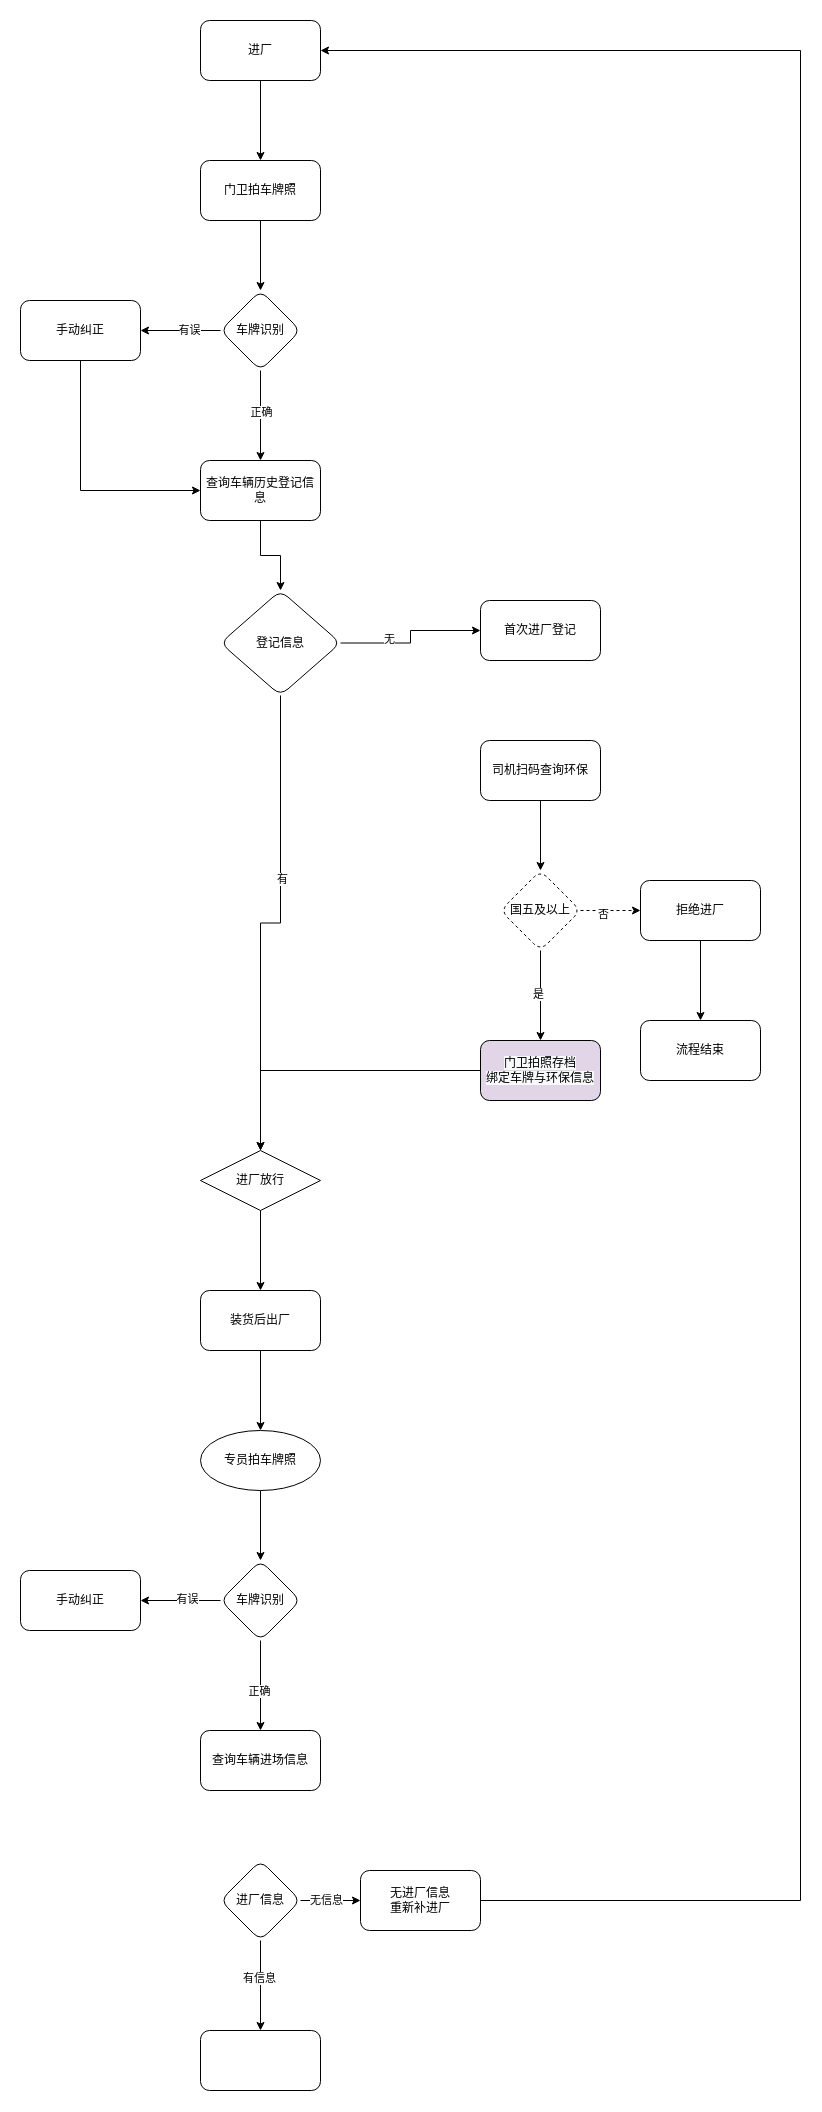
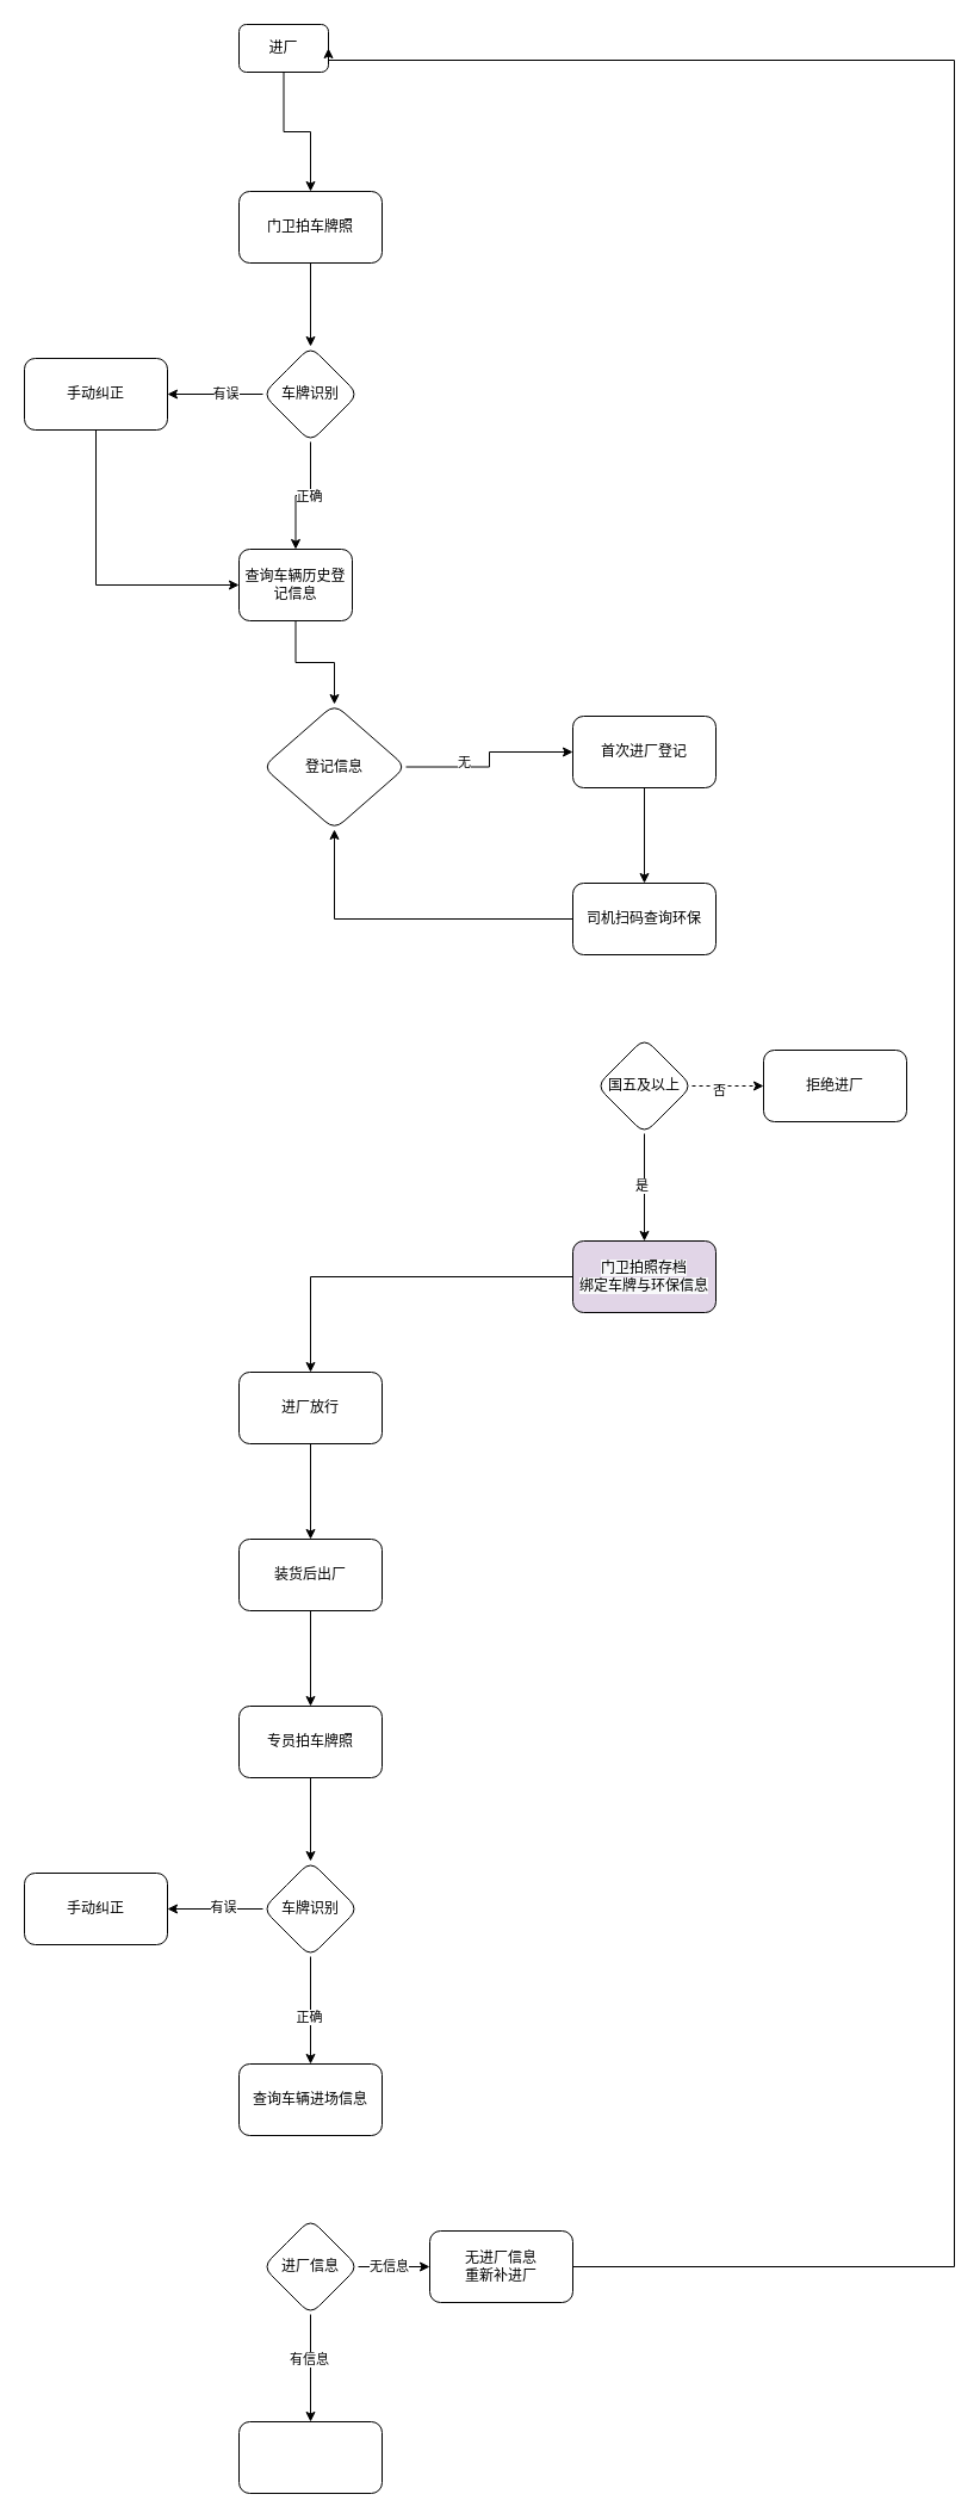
  <mxCell id="0" />
  <mxCell id="1" parent="0" />
  <mxCell id="2" value="" style="edgeStyle=orthogonalEdgeStyle;rounded=0;orthogonalLoop=1;jettySize=auto;html=1;" edge="1" parent="1" source="3" target="5"><mxGeometry relative="1" as="geometry" /></mxCell>
- <mxCell id="3" value="进厂" style="rounded=1;whiteSpace=wrap;html=1;" vertex="1" parent="1"><mxGeometry x="200" y="20" width="120" height="60" as="geometry" /></mxCell>
+ <mxCell id="3" value="进厂" style="rounded=1;whiteSpace=wrap;html=1;" vertex="1" parent="1"><mxGeometry x="200" y="20" width="75" height="40" as="geometry" /></mxCell>
  <mxCell id="4" value="" style="edgeStyle=orthogonalEdgeStyle;rounded=0;orthogonalLoop=1;jettySize=auto;html=1;" edge="1" parent="1" source="5" target="10"><mxGeometry relative="1" as="geometry" /></mxCell>
  <mxCell id="5" value="门卫拍车牌照" style="whiteSpace=wrap;html=1;rounded=1;" vertex="1" parent="1"><mxGeometry x="200" y="160" width="120" height="60" as="geometry" /></mxCell>
  <mxCell id="6" value="" style="edgeStyle=orthogonalEdgeStyle;rounded=0;orthogonalLoop=1;jettySize=auto;html=1;" edge="1" parent="1" source="10" target="12"><mxGeometry relative="1" as="geometry" /></mxCell>
  <mxCell id="7" value="有误" style="edgeLabel;html=1;align=center;verticalAlign=middle;resizable=0;points=[];" vertex="1" connectable="0" parent="6"><mxGeometry x="-0.21" y="-1" relative="1" as="geometry"><mxPoint as="offset" /></mxGeometry></mxCell>
  <mxCell id="8" value="" style="edgeStyle=orthogonalEdgeStyle;rounded=0;orthogonalLoop=1;jettySize=auto;html=1;" edge="1" parent="1" source="10" target="14"><mxGeometry relative="1" as="geometry" /></mxCell>
  <mxCell id="9" value="正确" style="edgeLabel;html=1;align=center;verticalAlign=middle;resizable=0;points=[];" vertex="1" connectable="0" parent="8"><mxGeometry x="-0.084" relative="1" as="geometry"><mxPoint as="offset" /></mxGeometry></mxCell>
  <mxCell id="10" value="车牌识别" style="rhombus;whiteSpace=wrap;html=1;rounded=1;" vertex="1" parent="1"><mxGeometry x="220" y="290" width="80" height="80" as="geometry" /></mxCell>
  <mxCell id="11" style="edgeStyle=orthogonalEdgeStyle;rounded=0;orthogonalLoop=1;jettySize=auto;html=1;exitX=0.5;exitY=1;exitDx=0;exitDy=0;entryX=0;entryY=0.5;entryDx=0;entryDy=0;" edge="1" parent="1" source="12" target="14"><mxGeometry relative="1" as="geometry" /></mxCell>
  <mxCell id="12" value="手动纠正" style="whiteSpace=wrap;html=1;rounded=1;" vertex="1" parent="1"><mxGeometry x="20" y="300" width="120" height="60" as="geometry" /></mxCell>
  <mxCell id="13" value="" style="edgeStyle=orthogonalEdgeStyle;rounded=0;orthogonalLoop=1;jettySize=auto;html=1;" edge="1" parent="1" source="14" target="19"><mxGeometry relative="1" as="geometry" /></mxCell>
- <mxCell id="14" value="查询车辆历史登记信息" style="whiteSpace=wrap;html=1;rounded=1;" vertex="1" parent="1"><mxGeometry x="200" y="460" width="120" height="60" as="geometry" /></mxCell>
+ <mxCell id="14" value="查询车辆历史登记信息" style="whiteSpace=wrap;html=1;rounded=1;" vertex="1" parent="1"><mxGeometry x="200" y="460" width="95" height="60" as="geometry" /></mxCell>
  <mxCell id="15" value="" style="edgeStyle=orthogonalEdgeStyle;rounded=0;orthogonalLoop=1;jettySize=auto;html=1;" edge="1" parent="1" source="19" target="21"><mxGeometry relative="1" as="geometry" /></mxCell>
  <mxCell id="16" value="无" style="edgeLabel;html=1;align=center;verticalAlign=middle;resizable=0;points=[];" vertex="1" connectable="0" parent="15"><mxGeometry x="-0.373" y="4" relative="1" as="geometry"><mxPoint as="offset" /></mxGeometry></mxCell>
- <mxCell id="17" value="" style="edgeStyle=orthogonalEdgeStyle;rounded=0;orthogonalLoop=1;jettySize=auto;html=1;" edge="1" parent="1" source="19" target="23"><mxGeometry relative="1" as="geometry" /></mxCell>
- <mxCell id="18" value="有" style="edgeLabel;html=1;align=center;verticalAlign=middle;resizable=0;points=[];" vertex="1" connectable="0" parent="17"><mxGeometry x="-0.228" y="1" relative="1" as="geometry"><mxPoint as="offset" /></mxGeometry></mxCell>
  <mxCell id="19" value="登记信息" style="rhombus;whiteSpace=wrap;html=1;rounded=1;" vertex="1" parent="1"><mxGeometry x="220" y="590" width="120" height="105" as="geometry" /></mxCell>
+ <mxCell id="20" value="" style="edgeStyle=orthogonalEdgeStyle;rounded=0;orthogonalLoop=1;jettySize=auto;html=1;" edge="1" parent="1" source="21" target="25"><mxGeometry relative="1" as="geometry" /></mxCell>
  <mxCell id="21" value="首次进厂登记" style="whiteSpace=wrap;html=1;rounded=1;" vertex="1" parent="1"><mxGeometry x="480" y="600" width="120" height="60" as="geometry" /></mxCell>
  <mxCell id="22" value="" style="edgeStyle=orthogonalEdgeStyle;rounded=0;orthogonalLoop=1;jettySize=auto;html=1;" edge="1" parent="1" source="23" target="37"><mxGeometry relative="1" as="geometry" /></mxCell>
- <mxCell id="23" value="进厂放行" style="rhombus;whiteSpace=wrap;html=1;" vertex="1" parent="1"><mxGeometry x="200" y="1150" width="120" height="60" as="geometry" /></mxCell>
- <mxCell id="24" value="" style="edgeStyle=orthogonalEdgeStyle;rounded=0;orthogonalLoop=1;jettySize=auto;html=1;" edge="1" parent="1" source="25" target="30"><mxGeometry relative="1" as="geometry" /></mxCell>
+ <mxCell id="23" value="进厂放行" style="whiteSpace=wrap;html=1;rounded=1;" vertex="1" parent="1"><mxGeometry x="200" y="1150" width="120" height="60" as="geometry" /></mxCell>
+ <mxCell id="24" value="" style="edgeStyle=orthogonalEdgeStyle;rounded=0;orthogonalLoop=1;jettySize=auto;html=1;" edge="1" parent="1" source="25" target="19"><mxGeometry relative="1" as="geometry" /></mxCell>
  <mxCell id="25" value="司机扫码查询环保" style="whiteSpace=wrap;html=1;rounded=1;" vertex="1" parent="1"><mxGeometry x="480" y="740" width="120" height="60" as="geometry" /></mxCell>
  <mxCell id="26" value="" style="edgeStyle=orthogonalEdgeStyle;rounded=0;orthogonalLoop=1;jettySize=auto;html=1;dashed=1;" edge="1" parent="1" source="30" target="32"><mxGeometry relative="1" as="geometry" /></mxCell>
  <mxCell id="27" value="否" style="edgeLabel;html=1;align=center;verticalAlign=middle;resizable=0;points=[];" vertex="1" connectable="0" parent="26"><mxGeometry x="-0.253" y="-3" relative="1" as="geometry"><mxPoint as="offset" /></mxGeometry></mxCell>
  <mxCell id="28" value="" style="edgeStyle=orthogonalEdgeStyle;rounded=0;orthogonalLoop=1;jettySize=auto;html=1;" edge="1" parent="1" source="30" target="35"><mxGeometry relative="1" as="geometry" /></mxCell>
  <mxCell id="29" value="是" style="edgeLabel;html=1;align=center;verticalAlign=middle;resizable=0;points=[];" vertex="1" connectable="0" parent="28"><mxGeometry x="-0.04" y="-3" relative="1" as="geometry"><mxPoint as="offset" /></mxGeometry></mxCell>
- <mxCell id="30" value="国五及以上" style="rhombus;whiteSpace=wrap;html=1;rounded=1;dashed=1;" vertex="1" parent="1"><mxGeometry x="500" y="870" width="80" height="80" as="geometry" /></mxCell>
- <mxCell id="31" value="" style="edgeStyle=orthogonalEdgeStyle;rounded=0;orthogonalLoop=1;jettySize=auto;html=1;" edge="1" parent="1" source="32" target="33"><mxGeometry relative="1" as="geometry" /></mxCell>
+ <mxCell id="30" value="国五及以上" style="rhombus;whiteSpace=wrap;html=1;rounded=1;" vertex="1" parent="1"><mxGeometry x="500" y="870" width="80" height="80" as="geometry" /></mxCell>
  <mxCell id="32" value="拒绝进厂" style="whiteSpace=wrap;html=1;rounded=1;" vertex="1" parent="1"><mxGeometry x="640" y="880" width="120" height="60" as="geometry" /></mxCell>
- <mxCell id="33" value="流程结束" style="whiteSpace=wrap;html=1;rounded=1;" vertex="1" parent="1"><mxGeometry x="640" y="1020" width="120" height="60" as="geometry" /></mxCell>
  <mxCell id="34" style="edgeStyle=orthogonalEdgeStyle;rounded=0;orthogonalLoop=1;jettySize=auto;html=1;exitX=0;exitY=0.5;exitDx=0;exitDy=0;entryX=0.5;entryY=0;entryDx=0;entryDy=0;" edge="1" parent="1" source="35" target="23"><mxGeometry relative="1" as="geometry" /></mxCell>
  <mxCell id="35" value="&lt;font&gt;&lt;span style=&quot;font-family: 默认字体; background-color: rgb(248, 249, 250);&quot;&gt;门卫拍照存档&lt;/span&gt;&lt;br style=&quot;margin: 0px; padding: 0px; font-family: 默认字体; background-color: rgb(248, 249, 250);&quot;&gt;&lt;span style=&quot;font-family: 默认字体; background-color: rgb(248, 249, 250);&quot;&gt;绑定车牌与环保信息&lt;/span&gt;&lt;/font&gt;" style="whiteSpace=wrap;html=1;rounded=1;fillColor=#e1d5e7;" vertex="1" parent="1"><mxGeometry x="480" y="1040" width="120" height="60" as="geometry" /></mxCell>
  <mxCell id="36" value="" style="edgeStyle=orthogonalEdgeStyle;rounded=0;orthogonalLoop=1;jettySize=auto;html=1;" edge="1" parent="1" source="37" target="39"><mxGeometry relative="1" as="geometry" /></mxCell>
  <mxCell id="37" value="装货后出厂" style="whiteSpace=wrap;html=1;rounded=1;" vertex="1" parent="1"><mxGeometry x="200" y="1290" width="120" height="60" as="geometry" /></mxCell>
  <mxCell id="38" value="" style="edgeStyle=orthogonalEdgeStyle;rounded=0;orthogonalLoop=1;jettySize=auto;html=1;" edge="1" parent="1" source="39" target="44"><mxGeometry relative="1" as="geometry" /></mxCell>
- <mxCell id="39" value="专员拍车牌照" style="ellipse;whiteSpace=wrap;html=1;" vertex="1" parent="1"><mxGeometry x="200" y="1430" width="120" height="60" as="geometry" /></mxCell>
+ <mxCell id="39" value="专员拍车牌照" style="whiteSpace=wrap;html=1;rounded=1;" vertex="1" parent="1"><mxGeometry x="200" y="1430" width="120" height="60" as="geometry" /></mxCell>
  <mxCell id="40" value="" style="edgeStyle=orthogonalEdgeStyle;rounded=0;orthogonalLoop=1;jettySize=auto;html=1;" edge="1" parent="1" source="44" target="45"><mxGeometry relative="1" as="geometry" /></mxCell>
  <mxCell id="41" value="有误" style="edgeLabel;html=1;align=center;verticalAlign=middle;resizable=0;points=[];" vertex="1" connectable="0" parent="40"><mxGeometry x="-0.147" y="-2" relative="1" as="geometry"><mxPoint as="offset" /></mxGeometry></mxCell>
  <mxCell id="42" value="" style="edgeStyle=orthogonalEdgeStyle;rounded=0;orthogonalLoop=1;jettySize=auto;html=1;" edge="1" parent="1" source="44" target="46"><mxGeometry relative="1" as="geometry" /></mxCell>
  <mxCell id="43" value="正确" style="edgeLabel;html=1;align=center;verticalAlign=middle;resizable=0;points=[];" vertex="1" connectable="0" parent="42"><mxGeometry x="0.116" y="-2" relative="1" as="geometry"><mxPoint as="offset" /></mxGeometry></mxCell>
  <mxCell id="44" value="车牌识别" style="rhombus;whiteSpace=wrap;html=1;rounded=1;" vertex="1" parent="1"><mxGeometry x="220" y="1560" width="80" height="80" as="geometry" /></mxCell>
  <mxCell id="45" value="手动纠正" style="whiteSpace=wrap;html=1;rounded=1;" vertex="1" parent="1"><mxGeometry x="20" y="1570" width="120" height="60" as="geometry" /></mxCell>
  <mxCell id="46" value="查询车辆进场信息" style="whiteSpace=wrap;html=1;rounded=1;" vertex="1" parent="1"><mxGeometry x="200" y="1730" width="120" height="60" as="geometry" /></mxCell>
  <mxCell id="47" value="" style="edgeStyle=orthogonalEdgeStyle;rounded=0;orthogonalLoop=1;jettySize=auto;html=1;" edge="1" parent="1" source="51" target="53"><mxGeometry relative="1" as="geometry" /></mxCell>
  <mxCell id="48" value="无信息" style="edgeLabel;html=1;align=center;verticalAlign=middle;resizable=0;points=[];" vertex="1" connectable="0" parent="47"><mxGeometry x="-0.153" y="1" relative="1" as="geometry"><mxPoint as="offset" /></mxGeometry></mxCell>
  <mxCell id="49" value="" style="edgeStyle=orthogonalEdgeStyle;rounded=0;orthogonalLoop=1;jettySize=auto;html=1;" edge="1" parent="1" source="51" target="54"><mxGeometry relative="1" as="geometry" /></mxCell>
  <mxCell id="50" value="有信息" style="edgeLabel;html=1;align=center;verticalAlign=middle;resizable=0;points=[];" vertex="1" connectable="0" parent="49"><mxGeometry x="-0.169" y="-2" relative="1" as="geometry"><mxPoint as="offset" /></mxGeometry></mxCell>
  <mxCell id="51" value="进厂信息" style="rhombus;whiteSpace=wrap;html=1;rounded=1;" vertex="1" parent="1"><mxGeometry x="220" y="1860" width="80" height="80" as="geometry" /></mxCell>
  <mxCell id="52" style="edgeStyle=orthogonalEdgeStyle;rounded=0;orthogonalLoop=1;jettySize=auto;html=1;entryX=1;entryY=0.5;entryDx=0;entryDy=0;exitX=1;exitY=0.5;exitDx=0;exitDy=0;" edge="1" parent="1" source="53" target="3"><mxGeometry relative="1" as="geometry"><mxPoint x="500" y="1900" as="sourcePoint" /><Array as="points"><mxPoint x="800" y="1900" /><mxPoint x="800" y="50" /></Array></mxGeometry></mxCell>
  <mxCell id="53" value="无进厂信息&lt;br&gt;重新补进厂" style="whiteSpace=wrap;html=1;rounded=1;" vertex="1" parent="1"><mxGeometry x="360" y="1870" width="120" height="60" as="geometry" /></mxCell>
  <mxCell id="54" value="" style="whiteSpace=wrap;html=1;rounded=1;" vertex="1" parent="1"><mxGeometry x="200" y="2030" width="120" height="60" as="geometry" /></mxCell>
